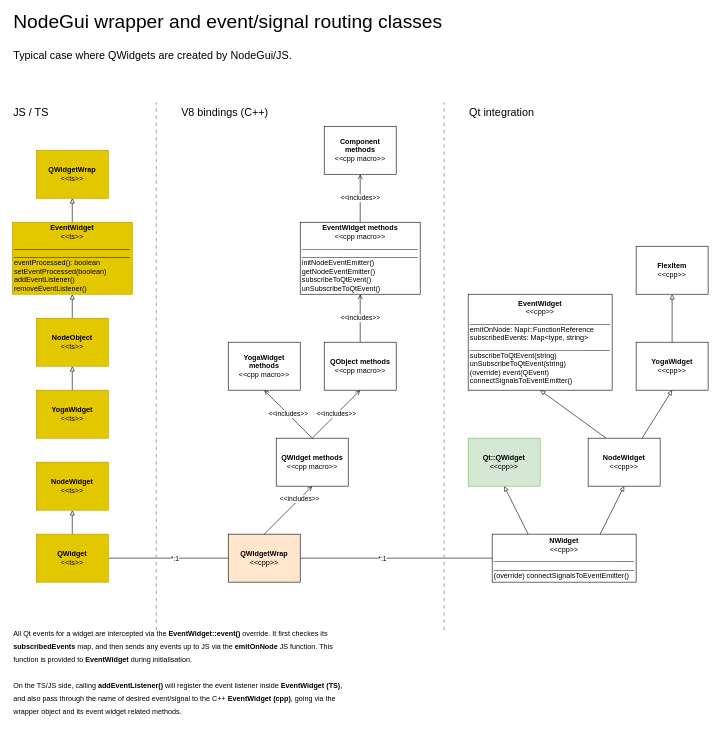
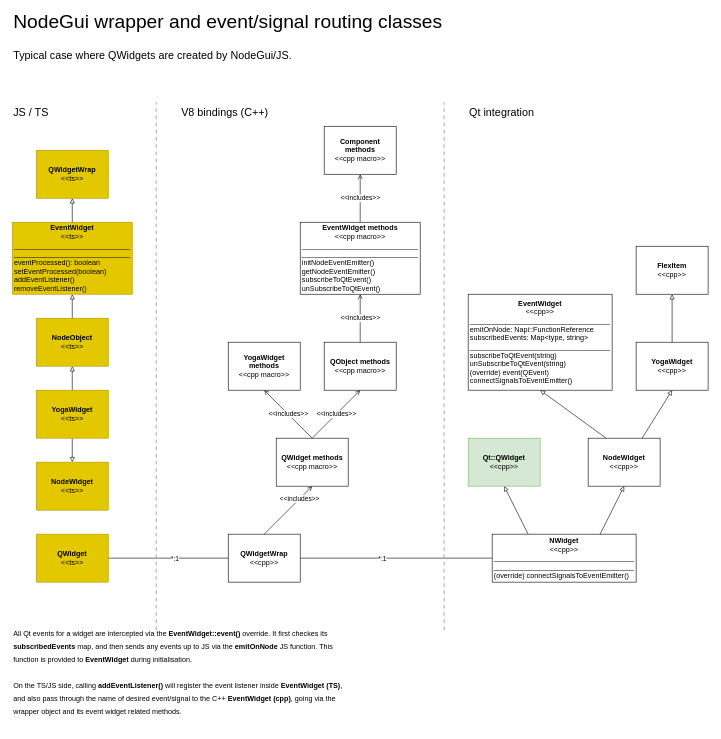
  <mxCell id="0" />
  <mxCell id="1" parent="0" />
  <mxCell id="2" style="rounded=0;orthogonalLoop=1;jettySize=auto;html=1;entryX=0.25;entryY=0;entryDx=0;entryDy=0;startArrow=block;startFill=0;endArrow=none;endFill=0;exitX=0.5;exitY=1;exitDx=0;exitDy=0;" parent="1" source="3" target="14" edge="1"><mxGeometry relative="1" as="geometry" /></mxCell>
  <mxCell id="3" value="&lt;b&gt;EventWidget&lt;/b&gt;&lt;br&gt;&amp;lt;&amp;lt;cpp&amp;gt;&amp;gt;&lt;br&gt;&lt;div style=&quot;text-align: left&quot;&gt;___________________________________&lt;/div&gt;&lt;div style=&quot;text-align: left&quot;&gt;&lt;span&gt;emitOnNode:&amp;nbsp;&lt;/span&gt;&lt;span&gt;Napi::FunctionReference&lt;/span&gt;&lt;/div&gt;&lt;div style=&quot;text-align: left&quot;&gt;&lt;span&gt;subscribedEvents: Map&amp;lt;type, string&amp;gt;&lt;/span&gt;&lt;/div&gt;&lt;div style=&quot;text-align: left&quot;&gt;&lt;span&gt;___________________________________&lt;/span&gt;&lt;/div&gt;&lt;div style=&quot;text-align: left&quot;&gt;subscribeToQtEvent(string)&lt;/div&gt;&lt;div style=&quot;text-align: left&quot;&gt;unSubscribeToQtEvent(string)&lt;/div&gt;&lt;div style=&quot;text-align: left&quot;&gt;&lt;span&gt;(override) event(QEvent)&lt;/span&gt;&lt;/div&gt;&lt;div style=&quot;text-align: left&quot;&gt;connectSignalsToEventEmitter()&lt;/div&gt;" style="rounded=0;whiteSpace=wrap;html=1;align=center;" parent="1" vertex="1"><mxGeometry x="780" y="490" width="240" height="160" as="geometry" /></mxCell>
  <mxCell id="4" style="edgeStyle=none;rounded=0;orthogonalLoop=1;jettySize=auto;html=1;exitX=1;exitY=0.5;exitDx=0;exitDy=0;entryX=0;entryY=0.5;entryDx=0;entryDy=0;startArrow=none;startFill=0;endArrow=none;endFill=0;" parent="1" source="6" target="9" edge="1"><mxGeometry relative="1" as="geometry" /></mxCell>
  <mxCell id="5" value="*:1" style="edgeLabel;html=1;align=center;verticalAlign=middle;resizable=0;points=[];rounded=0;" parent="4" vertex="1" connectable="0"><mxGeometry x="0.101" relative="1" as="geometry"><mxPoint as="offset" /></mxGeometry></mxCell>
  <mxCell id="6" value="&lt;b&gt;QWidget&lt;/b&gt;&lt;br&gt;&amp;lt;&amp;lt;ts&amp;gt;&amp;gt;" style="rounded=0;whiteSpace=wrap;html=1;fillColor=#e3c800;fontColor=#000000;strokeColor=#B09500;" parent="1" vertex="1"><mxGeometry x="60" y="890" width="120" height="80" as="geometry" /></mxCell>
  <mxCell id="7" style="edgeStyle=none;rounded=0;orthogonalLoop=1;jettySize=auto;html=1;exitX=1;exitY=0.5;exitDx=0;exitDy=0;entryX=0;entryY=0.5;entryDx=0;entryDy=0;startArrow=none;startFill=0;endArrow=none;endFill=0;" parent="1" source="9" target="12" edge="1"><mxGeometry relative="1" as="geometry" /></mxCell>
  <mxCell id="8" value="*:1" style="edgeLabel;html=1;align=center;verticalAlign=middle;resizable=0;points=[];" vertex="1" connectable="0" parent="7"><mxGeometry x="-0.15" relative="1" as="geometry"><mxPoint as="offset" /></mxGeometry></mxCell>
- <mxCell id="9" value="&lt;b&gt;QWidgetWrap&lt;/b&gt;&lt;br&gt;&amp;lt;&amp;lt;cpp&amp;gt;&amp;gt;" style="rounded=0;whiteSpace=wrap;html=1;fillColor=#ffe6cc;" parent="1" vertex="1"><mxGeometry x="380" y="890" width="120" height="80" as="geometry" /></mxCell>
+ <mxCell id="9" value="&lt;b&gt;QWidgetWrap&lt;/b&gt;&lt;br&gt;&amp;lt;&amp;lt;cpp&amp;gt;&amp;gt;" style="rounded=0;whiteSpace=wrap;html=1;" parent="1" vertex="1"><mxGeometry x="380" y="890" width="120" height="80" as="geometry" /></mxCell>
  <mxCell id="10" style="rounded=0;orthogonalLoop=1;jettySize=auto;html=1;startArrow=block;startFill=0;endArrow=none;endFill=0;entryX=0.25;entryY=0;entryDx=0;entryDy=0;exitX=0.5;exitY=1;exitDx=0;exitDy=0;" parent="1" source="11" target="12" edge="1"><mxGeometry relative="1" as="geometry" /></mxCell>
  <mxCell id="11" value="&lt;b&gt;Qt::QWidget&lt;/b&gt;&lt;br&gt;&amp;lt;&amp;lt;cpp&amp;gt;&amp;gt;" style="rounded=0;whiteSpace=wrap;html=1;fillColor=#d5e8d4;strokeColor=#82b366;" parent="1" vertex="1"><mxGeometry x="780" y="730" width="120" height="80" as="geometry" /></mxCell>
  <mxCell id="12" value="&lt;b&gt;NWidget&lt;/b&gt;&lt;br&gt;&amp;lt;&amp;lt;cpp&amp;gt;&amp;gt;&lt;br&gt;&lt;div style=&quot;text-align: left&quot;&gt;___________________________________&lt;/div&gt;&lt;div style=&quot;text-align: left&quot;&gt;&lt;span&gt;___________________________________&lt;/span&gt;&lt;/div&gt;&lt;div style=&quot;text-align: left&quot;&gt;&lt;span&gt;(override) connectSignalsToEventEmitter()&lt;/span&gt;&lt;/div&gt;" style="rounded=0;whiteSpace=wrap;html=1;" parent="1" vertex="1"><mxGeometry x="820" y="890" width="240" height="80" as="geometry" /></mxCell>
  <mxCell id="13" style="rounded=0;orthogonalLoop=1;jettySize=auto;html=1;entryX=0.75;entryY=0;entryDx=0;entryDy=0;startArrow=block;startFill=0;endArrow=none;endFill=0;exitX=0.5;exitY=1;exitDx=0;exitDy=0;" parent="1" source="14" target="12" edge="1"><mxGeometry relative="1" as="geometry" /></mxCell>
  <mxCell id="14" value="&lt;b&gt;NodeWidget&lt;/b&gt;&lt;br&gt;&amp;lt;&amp;lt;cpp&amp;gt;&amp;gt;" style="rounded=0;whiteSpace=wrap;html=1;" parent="1" vertex="1"><mxGeometry x="980" y="730" width="120" height="80" as="geometry" /></mxCell>
  <mxCell id="15" style="rounded=0;orthogonalLoop=1;jettySize=auto;html=1;entryX=0.75;entryY=0;entryDx=0;entryDy=0;startArrow=block;startFill=0;endArrow=none;endFill=0;exitX=0.5;exitY=1;exitDx=0;exitDy=0;" parent="1" source="16" target="14" edge="1"><mxGeometry relative="1" as="geometry" /></mxCell>
  <mxCell id="16" value="&lt;b&gt;YogaWidget&lt;/b&gt;&lt;br&gt;&amp;lt;&amp;lt;cpp&amp;gt;&amp;gt;" style="rounded=0;whiteSpace=wrap;html=1;" parent="1" vertex="1"><mxGeometry x="1060" y="570" width="120" height="80" as="geometry" /></mxCell>
  <mxCell id="17" style="rounded=0;orthogonalLoop=1;jettySize=auto;html=1;startArrow=block;startFill=0;endArrow=none;endFill=0;" parent="1" source="18" target="16" edge="1"><mxGeometry relative="1" as="geometry" /></mxCell>
  <mxCell id="18" value="&lt;b&gt;FlexItem&lt;/b&gt;&lt;br&gt;&amp;lt;&amp;lt;cpp&amp;gt;&amp;gt;" style="rounded=0;whiteSpace=wrap;html=1;" parent="1" vertex="1"><mxGeometry x="1060" y="410" width="120" height="80" as="geometry" /></mxCell>
  <mxCell id="19" style="edgeStyle=none;rounded=0;orthogonalLoop=1;jettySize=auto;html=1;entryX=0.5;entryY=0;entryDx=0;entryDy=0;startArrow=open;startFill=0;endArrow=none;endFill=0;exitX=0.5;exitY=1;exitDx=0;exitDy=0;" parent="1" source="21" target="9" edge="1"><mxGeometry relative="1" as="geometry" /></mxCell>
  <mxCell id="20" value="&amp;lt;&amp;lt;includes&amp;gt;&amp;gt;" style="edgeLabel;html=1;align=center;verticalAlign=middle;resizable=0;points=[];rounded=0;" parent="19" vertex="1" connectable="0"><mxGeometry x="-0.481" y="-2" relative="1" as="geometry"><mxPoint y="1" as="offset" /></mxGeometry></mxCell>
  <mxCell id="21" value="&lt;b&gt;QWidget methods&lt;/b&gt;&lt;br&gt;&amp;lt;&amp;lt;cpp macro&amp;gt;&amp;gt;" style="rounded=0;whiteSpace=wrap;html=1;" parent="1" vertex="1"><mxGeometry x="460" y="730" width="120" height="80" as="geometry" /></mxCell>
- <mxCell id="22" style="edgeStyle=none;rounded=0;orthogonalLoop=1;jettySize=auto;html=1;entryX=0.5;entryY=0;entryDx=0;entryDy=0;startArrow=block;startFill=0;endArrow=none;endFill=0;" parent="1" source="23" target="6" edge="1"><mxGeometry relative="1" as="geometry" /></mxCell>
+ <mxCell id="22" style="edgeStyle=none;rounded=0;orthogonalLoop=1;jettySize=auto;html=1;startArrow=block;startFill=0;endArrow=none;endFill=0;" parent="1" source="23" target="24" edge="1"><mxGeometry relative="1" as="geometry" /></mxCell>
  <mxCell id="23" value="&lt;b&gt;NodeWidget&lt;/b&gt;&lt;br&gt;&amp;lt;&amp;lt;ts&amp;gt;&amp;gt;" style="rounded=0;whiteSpace=wrap;html=1;fillColor=#e3c800;fontColor=#000000;strokeColor=#B09500;" parent="1" vertex="1"><mxGeometry x="60" y="770" width="120" height="80" as="geometry" /></mxCell>
  <mxCell id="24" value="&lt;b&gt;YogaWidget&lt;/b&gt;&lt;br&gt;&amp;lt;&amp;lt;ts&amp;gt;&amp;gt;" style="rounded=0;whiteSpace=wrap;html=1;fillColor=#e3c800;fontColor=#000000;strokeColor=#B09500;" parent="1" vertex="1"><mxGeometry x="60" y="650" width="120" height="80" as="geometry" /></mxCell>
  <mxCell id="25" style="edgeStyle=none;rounded=0;orthogonalLoop=1;jettySize=auto;html=1;entryX=0.5;entryY=0;entryDx=0;entryDy=0;startArrow=block;startFill=0;endArrow=none;endFill=0;" parent="1" source="26" target="24" edge="1"><mxGeometry relative="1" as="geometry" /></mxCell>
  <mxCell id="26" value="&lt;b&gt;NodeObject&lt;/b&gt;&lt;br&gt;&amp;lt;&amp;lt;ts&amp;gt;&amp;gt;" style="rounded=0;whiteSpace=wrap;html=1;fillColor=#e3c800;fontColor=#000000;strokeColor=#B09500;" parent="1" vertex="1"><mxGeometry x="60" y="530" width="120" height="80" as="geometry" /></mxCell>
  <mxCell id="27" style="edgeStyle=none;rounded=0;orthogonalLoop=1;jettySize=auto;html=1;startArrow=block;startFill=0;endArrow=none;endFill=0;" parent="1" source="28" target="26" edge="1"><mxGeometry relative="1" as="geometry" /></mxCell>
  <mxCell id="28" value="&lt;b&gt;EventWidget&lt;/b&gt;&lt;br&gt;&amp;lt;&amp;lt;ts&amp;gt;&amp;gt;&lt;br&gt;_____________________________&lt;br&gt;_____________________________&lt;br&gt;&lt;div style=&quot;text-align: left&quot;&gt;&lt;span&gt;eventProcessed(): boolean&lt;/span&gt;&lt;/div&gt;&lt;div style=&quot;text-align: left&quot;&gt;&lt;span&gt;setEventProcessed(boolean)&lt;/span&gt;&lt;/div&gt;&lt;div style=&quot;text-align: left&quot;&gt;&lt;span&gt;addEventListener()&lt;/span&gt;&lt;/div&gt;&lt;div style=&quot;text-align: left&quot;&gt;&lt;span&gt;removeEventListener()&lt;/span&gt;&lt;/div&gt;" style="rounded=0;whiteSpace=wrap;html=1;fillColor=#e3c800;fontColor=#000000;strokeColor=#B09500;" parent="1" vertex="1"><mxGeometry x="20" y="370" width="200" height="120" as="geometry" /></mxCell>
  <mxCell id="29" style="edgeStyle=none;rounded=0;orthogonalLoop=1;jettySize=auto;html=1;startArrow=block;startFill=0;endArrow=none;endFill=0;" parent="1" source="30" target="28" edge="1"><mxGeometry relative="1" as="geometry" /></mxCell>
  <mxCell id="30" value="&lt;b&gt;QWidgetWrap&lt;/b&gt;&lt;br&gt;&amp;lt;&amp;lt;ts&amp;gt;&amp;gt;" style="rounded=0;whiteSpace=wrap;html=1;fillColor=#e3c800;fontColor=#000000;strokeColor=#B09500;" parent="1" vertex="1"><mxGeometry x="60" y="250" width="120" height="80" as="geometry" /></mxCell>
  <mxCell id="31" value="&lt;b&gt;EventWidget methods&lt;/b&gt;&lt;br&gt;&amp;lt;&amp;lt;cpp macro&amp;gt;&amp;gt;&lt;br&gt;_____________________________&lt;br&gt;_____________________________&lt;br&gt;&lt;div style=&quot;text-align: left&quot;&gt;&lt;span&gt;initNodeEventEmitter()&lt;/span&gt;&lt;/div&gt;&lt;div style=&quot;text-align: left&quot;&gt;getNodeEventEmitter()&lt;/div&gt;&lt;div style=&quot;text-align: left&quot;&gt;subscribeToQtEvent()&lt;/div&gt;&lt;div style=&quot;text-align: left&quot;&gt;unSubscribeToQtEvent()&lt;/div&gt;" style="rounded=0;whiteSpace=wrap;html=1;" vertex="1" parent="1"><mxGeometry x="500" y="370" width="200" height="120" as="geometry" /></mxCell>
  <mxCell id="32" value="&amp;lt;&amp;lt;includes&amp;gt;&amp;gt;" style="endArrow=open;html=1;rounded=0;entryX=0.5;entryY=1;entryDx=0;entryDy=0;exitX=0.5;exitY=0;exitDx=0;exitDy=0;endFill=0;" edge="1" parent="1" source="37" target="31"><mxGeometry width="50" height="50" relative="1" as="geometry"><mxPoint x="530" y="720" as="sourcePoint" /><mxPoint x="580" y="670" as="targetPoint" /></mxGeometry></mxCell>
  <mxCell id="33" value="&lt;b&gt;YogaWidget methods&lt;/b&gt;&lt;br&gt;&amp;lt;&amp;lt;cpp macro&amp;gt;&amp;gt;" style="rounded=0;whiteSpace=wrap;html=1;" vertex="1" parent="1"><mxGeometry x="380" y="570" width="120" height="80" as="geometry" /></mxCell>
  <mxCell id="34" value="&lt;b&gt;Component methods&lt;/b&gt;&lt;br&gt;&amp;lt;&amp;lt;cpp macro&amp;gt;&amp;gt;" style="rounded=0;whiteSpace=wrap;html=1;" vertex="1" parent="1"><mxGeometry x="540" width="120" height="80" as="geometry" y="210" /></mxCell>
  <mxCell id="35" value="&amp;lt;&amp;lt;includes&amp;gt;&amp;gt;" style="endArrow=open;html=1;rounded=0;entryX=0.5;entryY=1;entryDx=0;entryDy=0;exitX=0.5;exitY=0;exitDx=0;exitDy=0;endFill=0;" edge="1" parent="1" source="31" target="34"><mxGeometry width="50" height="50" relative="1" as="geometry"><mxPoint x="650" y="480" as="sourcePoint" /><mxPoint x="490" y="340" as="targetPoint" /></mxGeometry></mxCell>
  <mxCell id="36" value="&amp;lt;&amp;lt;includes&amp;gt;&amp;gt;" style="endArrow=open;html=1;rounded=0;exitX=0.5;exitY=0;exitDx=0;exitDy=0;entryX=0.5;entryY=1;entryDx=0;entryDy=0;endFill=0;" edge="1" parent="1" source="21" target="33"><mxGeometry width="50" height="50" relative="1" as="geometry"><mxPoint x="530" y="540" as="sourcePoint" /><mxPoint x="340" y="600" as="targetPoint" /></mxGeometry></mxCell>
  <mxCell id="37" value="&lt;b&gt;QObject methods&lt;/b&gt;&lt;br&gt;&amp;lt;&amp;lt;cpp macro&amp;gt;&amp;gt;" style="rounded=0;whiteSpace=wrap;html=1;" vertex="1" parent="1"><mxGeometry x="540" y="570" width="120" height="80" as="geometry" /></mxCell>
  <mxCell id="38" value="&amp;lt;&amp;lt;includes&amp;gt;&amp;gt;" style="endArrow=open;html=1;rounded=0;entryX=0.5;entryY=1;entryDx=0;entryDy=0;exitX=0.5;exitY=0;exitDx=0;exitDy=0;endFill=0;" edge="1" parent="1" source="21" target="37"><mxGeometry width="50" height="50" relative="1" as="geometry"><mxPoint x="580" y="700" as="sourcePoint" /><mxPoint x="370" y="580" as="targetPoint" /></mxGeometry></mxCell>
  <mxCell id="39" value="" style="endArrow=none;dashed=1;html=1;strokeWidth=2;fillColor=#f5f5f5;strokeColor=#B3B3B3;" edge="1" parent="1"><mxGeometry width="50" height="50" relative="1" as="geometry"><mxPoint x="260" y="1050" as="sourcePoint" /><mxPoint x="260" y="170" as="targetPoint" /></mxGeometry></mxCell>
  <mxCell id="40" value="" style="endArrow=none;dashed=1;html=1;strokeWidth=2;fillColor=#f5f5f5;strokeColor=#B3B3B3;" edge="1" parent="1"><mxGeometry width="50" height="50" relative="1" as="geometry"><mxPoint x="740" y="1050" as="sourcePoint" /><mxPoint x="740" y="170" as="targetPoint" /></mxGeometry></mxCell>
  <mxCell id="41" value="&lt;font style=&quot;font-size: 32px&quot;&gt;NodeGui wrapper and event/signal routing classes&lt;/font&gt;" style="text;html=1;resizable=0;autosize=1;align=left;verticalAlign=middle;points=[];fillColor=none;strokeColor=none;rounded=0;" vertex="1" parent="1"><mxGeometry x="20" y="20" width="730" height="30" as="geometry" /></mxCell>
  <mxCell id="42" value="&lt;font style=&quot;font-size: 18px&quot;&gt;JS / TS&lt;/font&gt;" style="text;html=1;resizable=0;autosize=1;align=left;verticalAlign=middle;points=[];fillColor=none;strokeColor=none;rounded=0;fontSize=24;" vertex="1" parent="1"><mxGeometry x="20" y="165" width="70" height="40" as="geometry" /></mxCell>
  <mxCell id="43" value="&lt;font style=&quot;font-size: 18px&quot;&gt;V8 bindings (C++)&lt;/font&gt;" style="text;html=1;resizable=0;autosize=1;align=left;verticalAlign=middle;points=[];fillColor=none;strokeColor=none;rounded=0;fontSize=24;" vertex="1" parent="1"><mxGeometry x="300" y="165" width="160" height="40" as="geometry" /></mxCell>
  <mxCell id="44" value="&lt;font style=&quot;font-size: 18px&quot;&gt;Qt integration&lt;/font&gt;" style="text;html=1;resizable=0;autosize=1;align=left;verticalAlign=middle;points=[];fillColor=none;strokeColor=none;rounded=0;fontSize=24;" vertex="1" parent="1"><mxGeometry x="780" y="165" width="120" height="40" as="geometry" /></mxCell>
  <mxCell id="45" value="&lt;font style=&quot;font-size: 18px&quot;&gt;Typical case where QWidgets are created by NodeGui/JS.&lt;/font&gt;" style="text;html=1;resizable=0;autosize=1;align=left;verticalAlign=middle;points=[];fillColor=none;strokeColor=none;rounded=0;fontSize=24;" vertex="1" parent="1"><mxGeometry x="20" y="70" width="480" height="40" as="geometry" /></mxCell>
  <mxCell id="46" value="&lt;font style=&quot;font-size: 12px&quot;&gt;All Qt events for a widget are intercepted via the &lt;b&gt;EventWidget::event()&lt;/b&gt; override. It first checkes its &lt;b&gt;subscribedEvents&lt;/b&gt; map, and then sends any events up to JS via the &lt;b&gt;emitOnNode&lt;/b&gt; JS function. This function is provided to &lt;b&gt;EventWidget&lt;/b&gt; during initialisation.&lt;br&gt;&lt;br&gt;On the TS/JS side, calling &lt;b&gt;addEventListener()&lt;/b&gt; will register the event listener inside &lt;b&gt;EventWidget (TS)&lt;/b&gt;, and also pass through the name of desired event/signal to the C++ &lt;b&gt;EventWidget (cpp)&lt;/b&gt;, going via the&amp;nbsp; wrapper object and its event widget related methods.&lt;br&gt;&lt;br&gt;&lt;/font&gt;" style="text;html=1;strokeColor=none;fillColor=none;align=left;verticalAlign=middle;whiteSpace=wrap;rounded=0;fontSize=18;" vertex="1" parent="1"><mxGeometry x="20" y="1050" width="560" height="160" as="geometry" /></mxCell>
